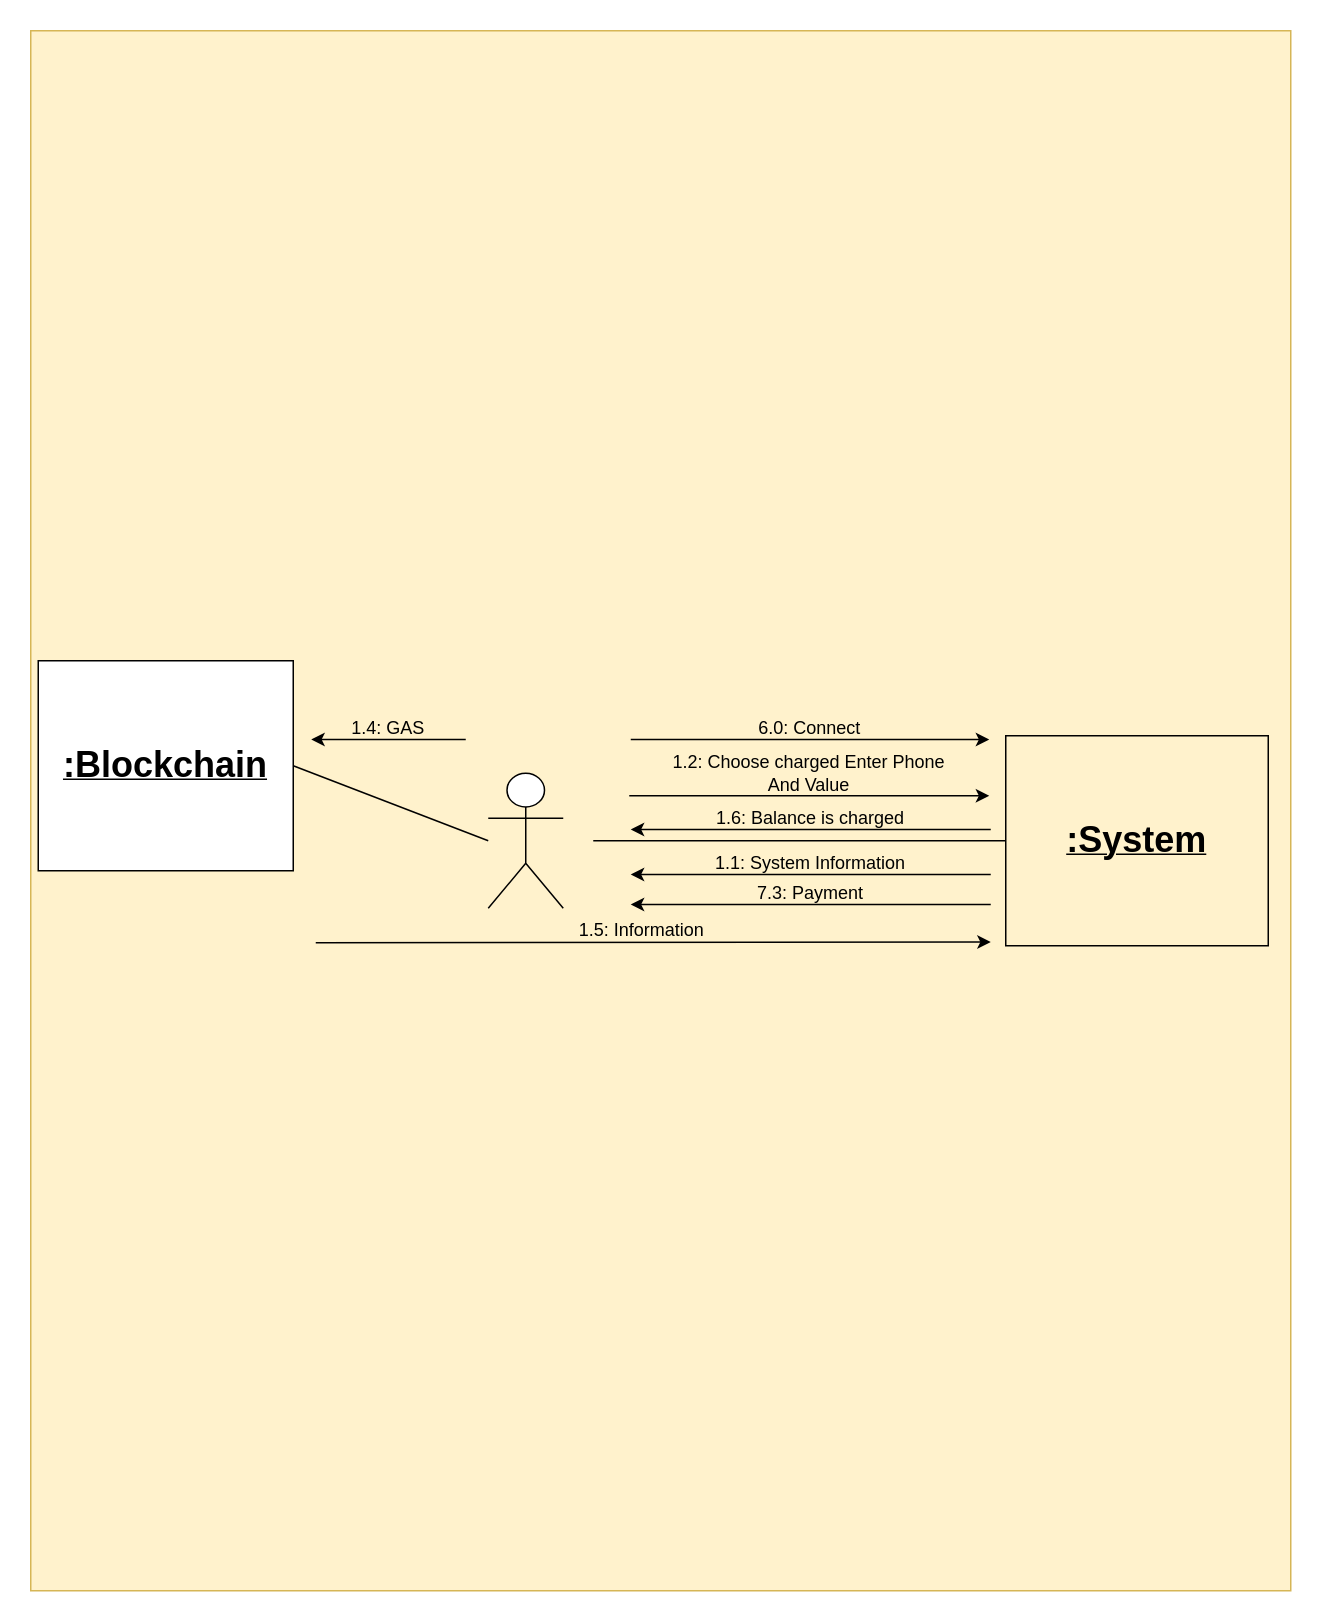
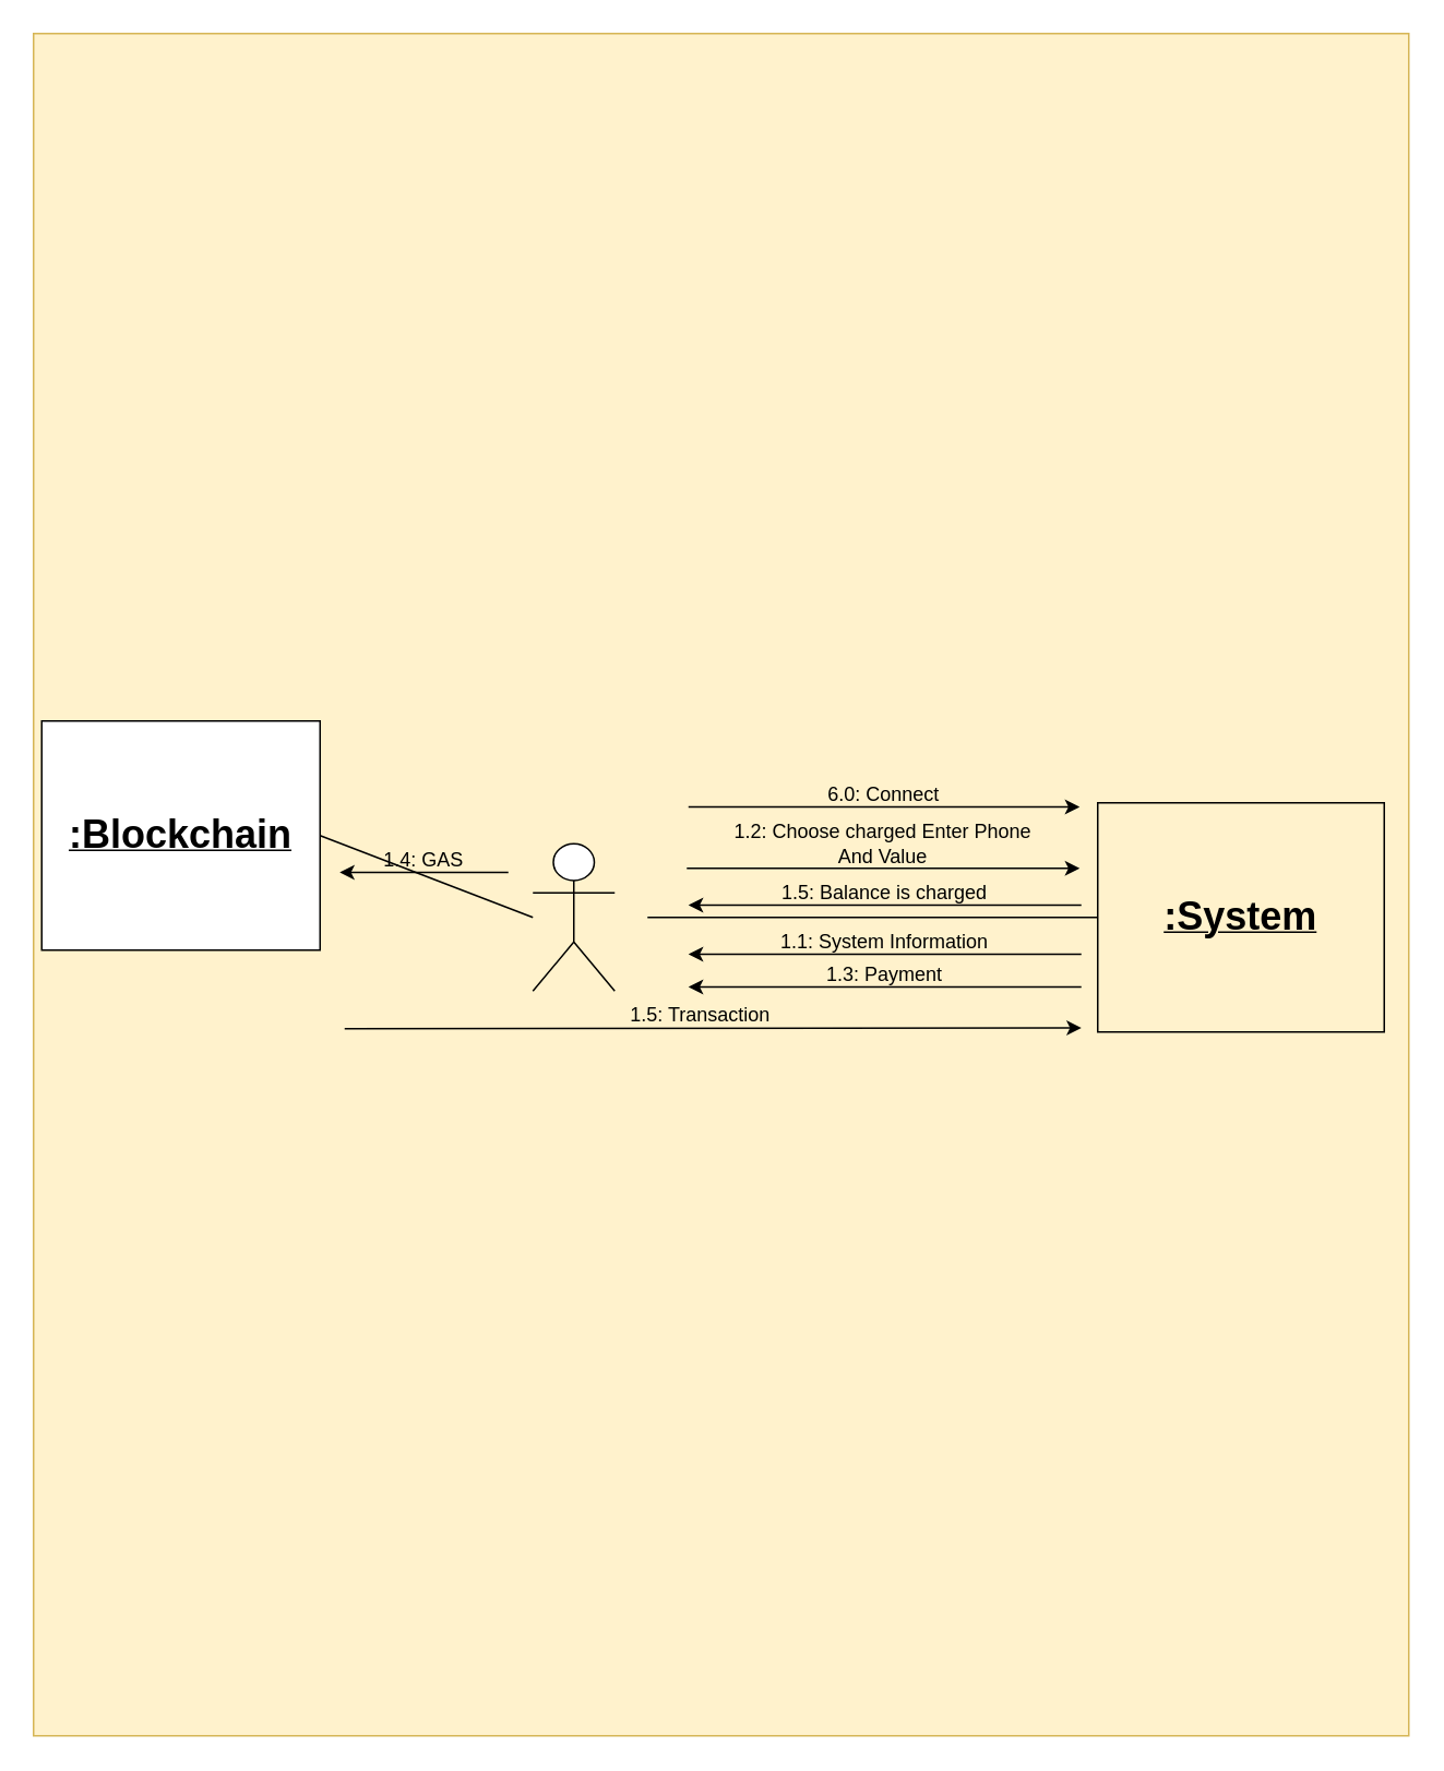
  <mxCell id="0" />
  <mxCell id="1" parent="0" />
  <mxCell id="2" value="" style="rounded=0;whiteSpace=wrap;html=1;fillColor=#fff2cc;strokeColor=#d6b656;" vertex="1" parent="1"><mxGeometry y="20" width="840" height="1040" as="geometry" x="20" /></mxCell>
  <mxCell id="3" value="" style="shape=umlActor;verticalLabelPosition=bottom;verticalAlign=top;html=1;outlineConnect=0;" vertex="1" parent="1"><mxGeometry x="325" y="515" width="50" height="90" as="geometry" /></mxCell>
  <mxCell id="4" value="&lt;u&gt;&lt;font style=&quot;font-size: 24px&quot;&gt;&lt;b&gt;:System&lt;/b&gt;&lt;/font&gt;&lt;/u&gt;" style="rounded=0;whiteSpace=wrap;html=1;fillColor=#fff2cc;" vertex="1" parent="1"><mxGeometry x="670" y="490" width="175" height="140" as="geometry" /></mxCell>
  <mxCell id="5" value="" style="endArrow=none;html=1;rounded=0;exitX=0;exitY=0.5;exitDx=0;exitDy=0;" edge="1" parent="1" source="4"><mxGeometry width="50" height="50" relative="1" as="geometry"><mxPoint x="615" y="540" as="sourcePoint" /><mxPoint x="395" y="560" as="targetPoint" /></mxGeometry></mxCell>
  <mxCell id="6" value="&lt;u&gt;&lt;b&gt;&lt;font style=&quot;font-size: 24px&quot;&gt;:Blockchain&lt;/font&gt;&lt;/b&gt;&lt;/u&gt;" style="rounded=0;whiteSpace=wrap;html=1;" vertex="1" parent="1"><mxGeometry x="25" y="440" width="170" height="140" as="geometry" /></mxCell>
  <mxCell id="7" value="" style="endArrow=none;html=1;rounded=0;exitX=1;exitY=0.5;exitDx=0;exitDy=0;" edge="1" parent="1" source="6"><mxGeometry width="50" height="50" relative="1" as="geometry"><mxPoint x="225" y="565" as="sourcePoint" /><mxPoint x="325" y="560" as="targetPoint" /></mxGeometry></mxCell>
  <mxCell id="8" value="1.2: Choose charged Enter Phone And&amp;nbsp;Value" style="text;html=1;strokeColor=none;fillColor=none;align=center;verticalAlign=middle;whiteSpace=wrap;rounded=0;" vertex="1" parent="1"><mxGeometry x="419" y="500" width="240" height="30" as="geometry" /></mxCell>
  <mxCell id="9" value="" style="endArrow=classic;html=1;rounded=0;exitX=0;exitY=1;exitDx=0;exitDy=0;entryX=1;entryY=1;entryDx=0;entryDy=0;" edge="1" parent="1" source="8" target="8"><mxGeometry width="50" height="50" relative="1" as="geometry"><mxPoint x="545" y="560" as="sourcePoint" /><mxPoint x="595" y="510" as="targetPoint" /></mxGeometry></mxCell>
  <mxCell id="10" value="1.1: System Information" style="text;html=1;strokeColor=none;fillColor=none;align=center;verticalAlign=middle;whiteSpace=wrap;rounded=0;" vertex="1" parent="1"><mxGeometry x="420" y="560" width="240" height="30" as="geometry" /></mxCell>
  <mxCell id="11" value="" style="endArrow=classic;html=1;rounded=0;exitX=1;exitY=0.75;exitDx=0;exitDy=0;entryX=0;entryY=0.75;entryDx=0;entryDy=0;" edge="1" parent="1" source="10" target="10"><mxGeometry width="50" height="50" relative="1" as="geometry"><mxPoint x="545" y="630" as="sourcePoint" /><mxPoint x="595" y="580" as="targetPoint" /></mxGeometry></mxCell>
  <mxCell id="12" value="6.0: Connect" style="text;html=1;strokeColor=none;fillColor=none;align=center;verticalAlign=middle;whiteSpace=wrap;rounded=0;" vertex="1" parent="1"><mxGeometry x="420" y="470" width="239" height="30" as="geometry" /></mxCell>
  <mxCell id="13" value="" style="endArrow=classic;html=1;rounded=0;exitX=0;exitY=0.75;exitDx=0;exitDy=0;entryX=1;entryY=0.75;entryDx=0;entryDy=0;" edge="1" parent="1" source="12" target="12"><mxGeometry width="50" height="50" relative="1" as="geometry"><mxPoint x="555" y="570" as="sourcePoint" /><mxPoint x="605" y="520" as="targetPoint" /></mxGeometry></mxCell>
- <mxCell id="14" value="7.3:&amp;nbsp;Payment" style="text;html=1;strokeColor=none;fillColor=none;align=center;verticalAlign=middle;whiteSpace=wrap;rounded=0;" vertex="1" parent="1"><mxGeometry x="420" y="580" width="240" height="30" as="geometry" /></mxCell>
+ <mxCell id="14" value="1.3:&amp;nbsp;Payment" style="text;html=1;strokeColor=none;fillColor=none;align=center;verticalAlign=middle;whiteSpace=wrap;rounded=0;" vertex="1" parent="1"><mxGeometry x="420" y="580" width="240" height="30" as="geometry" /></mxCell>
  <mxCell id="15" value="" style="endArrow=classic;html=1;rounded=0;exitX=1;exitY=0.75;exitDx=0;exitDy=0;entryX=0;entryY=0.75;entryDx=0;entryDy=0;" edge="1" parent="1" source="14" target="14"><mxGeometry width="50" height="50" relative="1" as="geometry"><mxPoint x="545" y="650" as="sourcePoint" /><mxPoint x="595" y="600" as="targetPoint" /></mxGeometry></mxCell>
- <mxCell id="16" value="1.4: GAS" style="text;html=1;strokeColor=none;fillColor=none;align=center;verticalAlign=middle;whiteSpace=wrap;rounded=0;" vertex="1" parent="1"><mxGeometry x="207" y="470" width="103" height="30" as="geometry" /></mxCell>
+ <mxCell id="16" value="1.4: GAS" style="text;html=1;strokeColor=none;fillColor=none;align=center;verticalAlign=middle;whiteSpace=wrap;rounded=0;" vertex="1" parent="1"><mxGeometry x="207" y="510" width="103" height="30" as="geometry" /></mxCell>
  <mxCell id="17" value="" style="endArrow=classic;html=1;rounded=0;exitX=1;exitY=0.75;exitDx=0;exitDy=0;entryX=0;entryY=0.75;entryDx=0;entryDy=0;" edge="1" parent="1" source="16" target="16"><mxGeometry width="50" height="50" relative="1" as="geometry"><mxPoint x="555" y="660" as="sourcePoint" /><mxPoint x="605" y="610" as="targetPoint" /></mxGeometry></mxCell>
- <mxCell id="18" value="1.5: Information" style="text;html=1;strokeColor=none;fillColor=none;align=center;verticalAlign=middle;whiteSpace=wrap;rounded=0;" vertex="1" parent="1"><mxGeometry x="195" y="605" width="465" height="30" as="geometry" /></mxCell>
+ <mxCell id="18" value="1.5: Transaction" style="text;html=1;strokeColor=none;fillColor=none;align=center;verticalAlign=middle;whiteSpace=wrap;rounded=0;" vertex="1" parent="1"><mxGeometry x="195" y="605" width="465" height="30" as="geometry" /></mxCell>
  <mxCell id="19" value="" style="endArrow=classic;html=1;rounded=0;entryX=1;entryY=0.75;entryDx=0;entryDy=0;" edge="1" parent="1" target="18"><mxGeometry width="50" height="50" relative="1" as="geometry"><mxPoint x="210" y="628" as="sourcePoint" /><mxPoint x="385" y="665" as="targetPoint" /></mxGeometry></mxCell>
- <mxCell id="20" value="1.6: Balance is charged" style="text;html=1;strokeColor=none;fillColor=none;align=center;verticalAlign=middle;whiteSpace=wrap;rounded=0;" vertex="1" parent="1"><mxGeometry x="420" y="530" width="240" height="30" as="geometry" /></mxCell>
+ <mxCell id="20" value="1.5: Balance is charged" style="text;html=1;strokeColor=none;fillColor=none;align=center;verticalAlign=middle;whiteSpace=wrap;rounded=0;" vertex="1" parent="1"><mxGeometry x="420" y="530" width="240" height="30" as="geometry" /></mxCell>
  <mxCell id="21" value="" style="endArrow=classic;html=1;rounded=0;exitX=1;exitY=0.75;exitDx=0;exitDy=0;entryX=0;entryY=0.75;entryDx=0;entryDy=0;" edge="1" parent="1" source="20" target="20"><mxGeometry width="50" height="50" relative="1" as="geometry"><mxPoint x="555" y="600" as="sourcePoint" /><mxPoint x="605" y="550" as="targetPoint" /></mxGeometry></mxCell>
